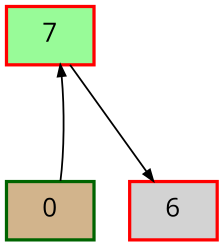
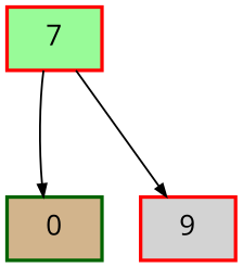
  digraph {
    bgcolor="#FFFFFF"
    compound=true
    fontname="Open Sans"
    newrank=true
    nodesep=0.3
    ranksep=1
    splines=polyline
    node [color=red fontname="Open Sans" fontsize=16 margin=0.04 penwidth=2 shape=box style=filled]
    edge [arrowsize=0.7 fontname="Open Sans" penwidth=1.1 style=solid]
    n1 [fillcolor=palegreen label=7]
    n2 [color=darkgreen fillcolor=tan label=0]
-   n3 [fillcolor=lightgrey label=6]
-   n2 -> n1
+   n3 [fillcolor=lightgrey label=9]
+   n1 -> n2
    n1 -> n3
  }
